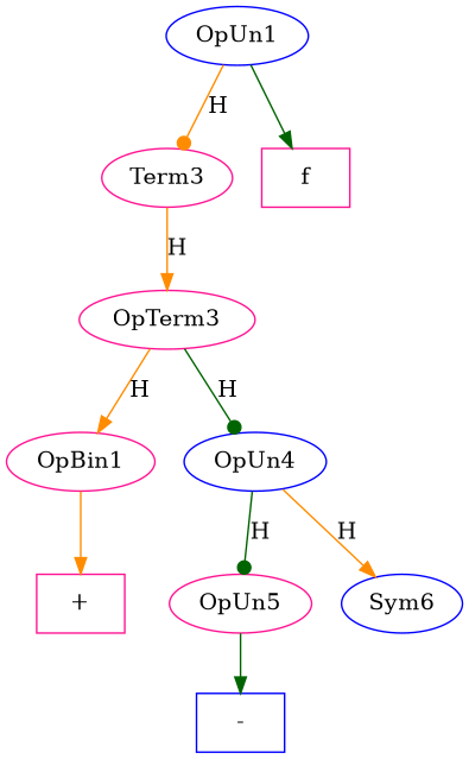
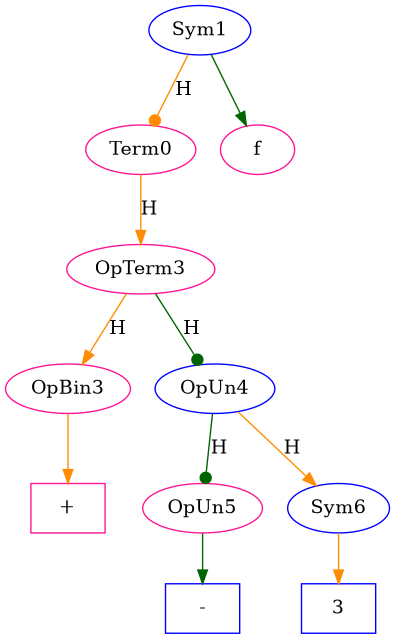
  digraph {
    node [color=deeppink]
    edge [arrowhead=normal color=darkorange]
-   Term0 [label=Term3]
+   Term0
    n2 [label=OpTerm3]
-   Sym1 [color=blue label=OpUn1]
-   n4 [label=f shape=box]
-   OpBin3 [label=OpBin1]
+   Sym1 [color=blue]
+   n4 [label=f shape=ellipse]
+   OpBin3
    n6 [color=blue label=OpUn4]
    n7 [label="+" shape=box]
    OpUn5
    Sym6 [color=blue]
    n10 [color=blue label="-" shape=box]
+   n11 [color=blue label=3 shape=box]
    Term0 -> n2 [label=H]
    n2 -> OpBin3 [label=H]
    n2 -> n6 [arrowhead=dot color=darkgreen label=H]
    Sym1 -> Term0 [arrowhead=dot label=H]
    Sym1 -> n4 [color=darkgreen]
    OpBin3 -> n7
    n6 -> OpUn5 [arrowhead=dot color=darkgreen label=H]
    n6 -> Sym6 [label=H]
    OpUn5 -> n10 [color=darkgreen]
+   Sym6 -> n11
  }
